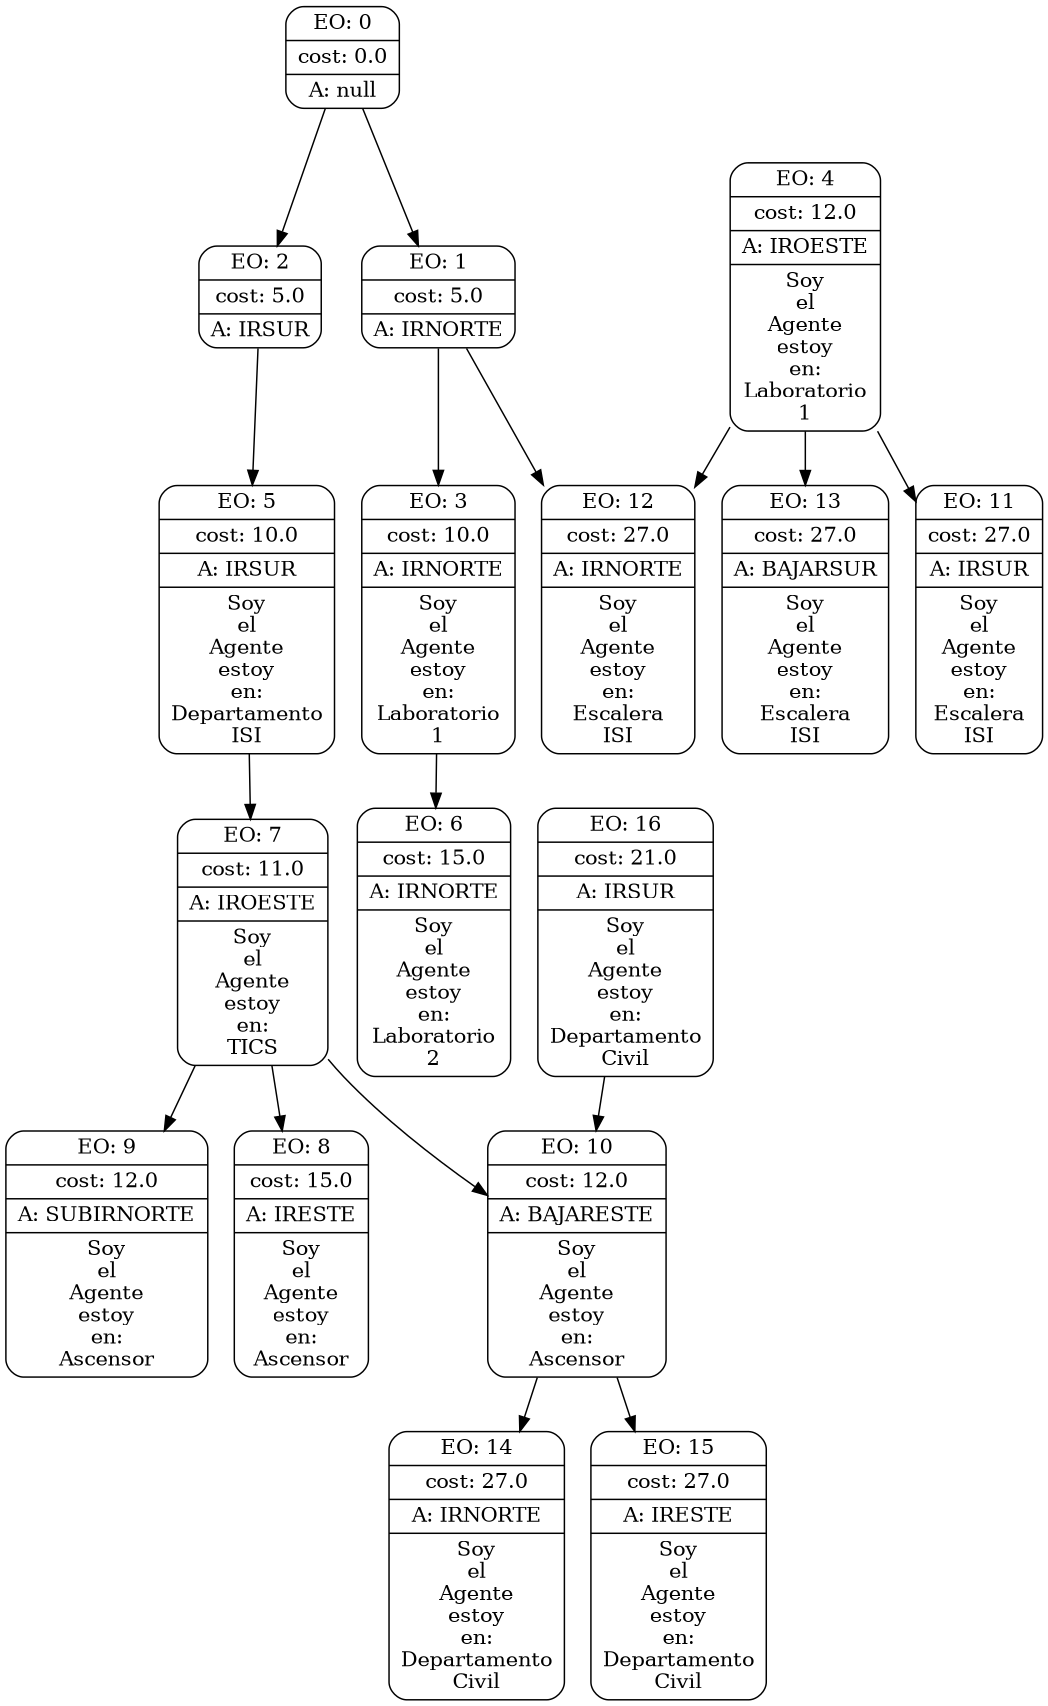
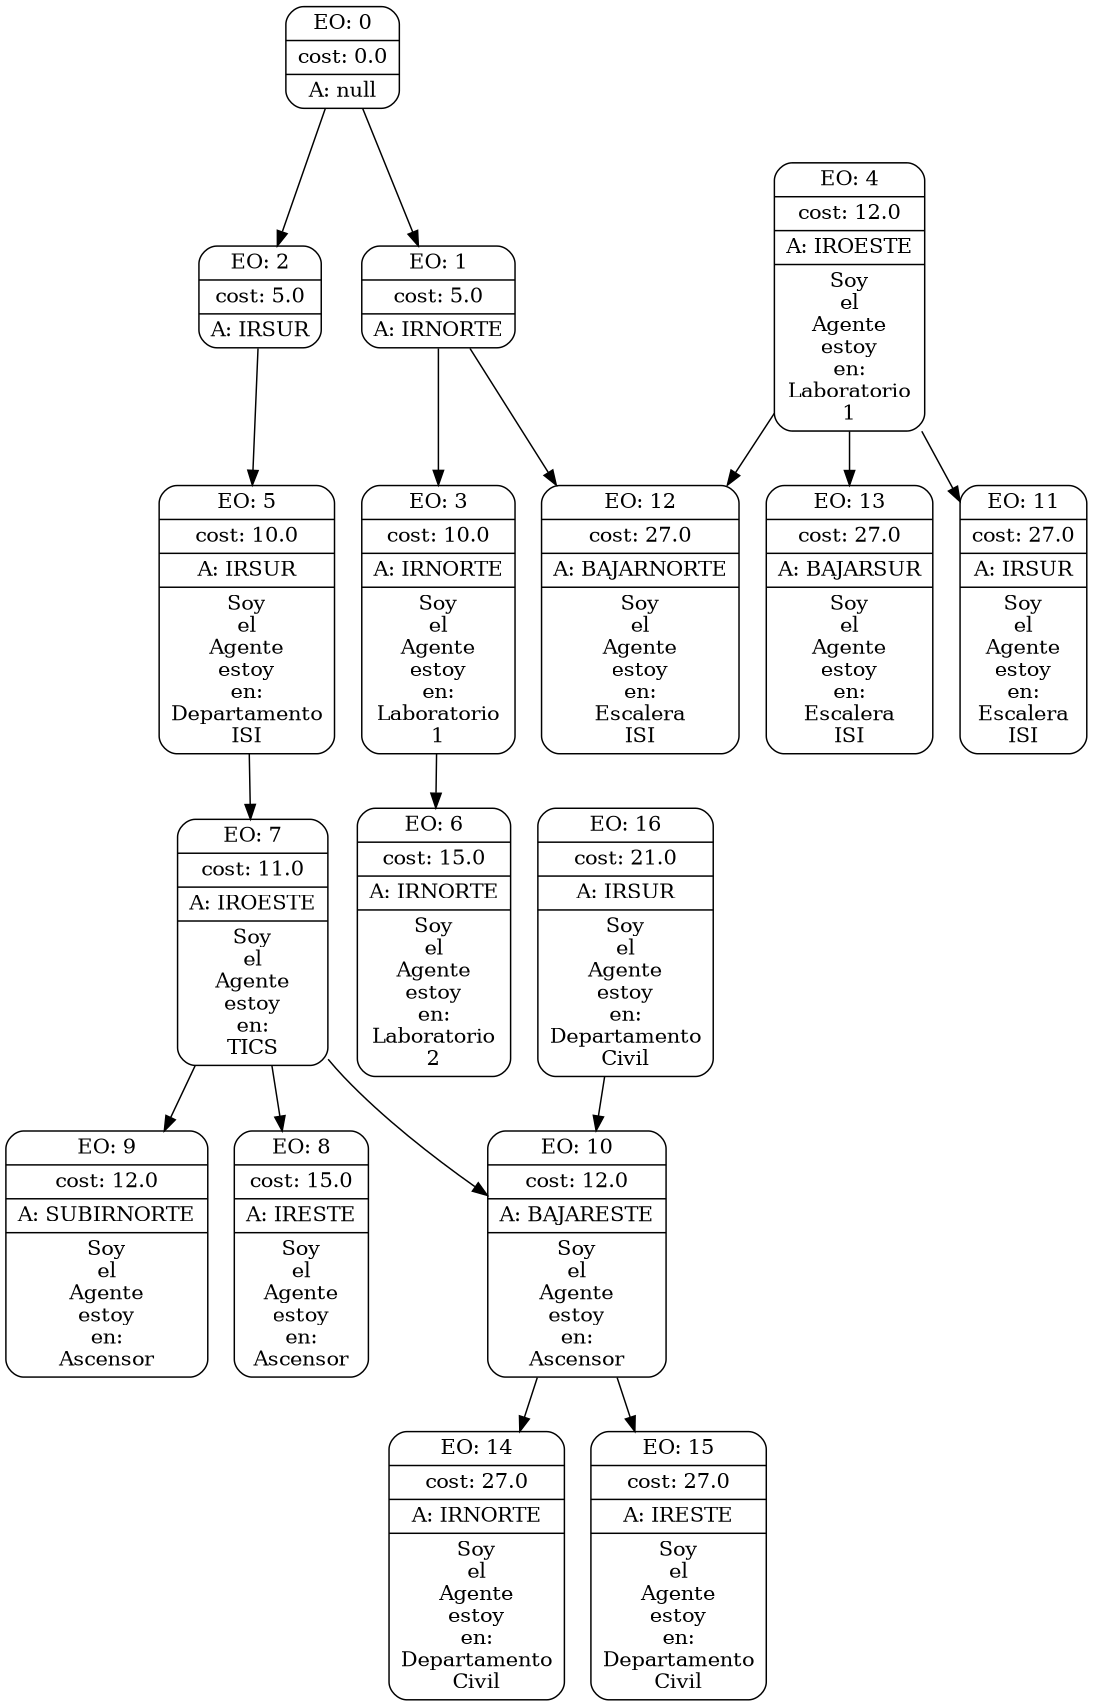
  digraph {
    node [shape=Mrecord]
    n1 [label="{EO: 0|cost: 0.0|A: null}"]
    n2 [label="{EO: 1|cost: 5.0|A: IRNORTE}"]
    n3 [label="{EO: 2|cost: 5.0|A: IRSUR}"]
    n4 [label="{EO: 3|cost: 10.0|A: IRNORTE|Soy\nel\nAgente\nestoy\nen:\nLaboratorio\n1}"]
-   n5 [label="{EO: 12|cost: 27.0|A: IRNORTE|Soy\nel\nAgente\nestoy\nen:\nEscalera\nISI}"]
+   n5 [label="{EO: 12|cost: 27.0|A: BAJARNORTE|Soy\nel\nAgente\nestoy\nen:\nEscalera\nISI}"]
    n6 [label="{EO: 5|cost: 10.0|A: IRSUR|Soy\nel\nAgente\nestoy\nen:\nDepartamento\nISI}"]
    n7 [label="{EO: 6|cost: 15.0|A: IRNORTE|Soy\nel\nAgente\nestoy\nen:\nLaboratorio\n2}"]
    n8 [label="{EO: 4|cost: 12.0|A: IROESTE|Soy\nel\nAgente\nestoy\nen:\nLaboratorio\n1}"]
    n9 [label="{EO: 11|cost: 27.0|A: IRSUR|Soy\nel\nAgente\nestoy\nen:\nEscalera\nISI}"]
    n10 [label="{EO: 13|cost: 27.0|A: BAJARSUR|Soy\nel\nAgente\nestoy\nen:\nEscalera\nISI}"]
    n11 [label="{EO: 7|cost: 11.0|A: IROESTE|Soy\nel\nAgente\nestoy\nen:\nTICS}"]
    n12 [label="{EO: 8|cost: 15.0|A: IRESTE|Soy\nel\nAgente\nestoy\nen:\nAscensor}"]
    n13 [label="{EO: 9|cost: 12.0|A: SUBIRNORTE|Soy\nel\nAgente\nestoy\nen:\nAscensor}"]
    n14 [label="{EO: 10|cost: 12.0|A: BAJARESTE|Soy\nel\nAgente\nestoy\nen:\nAscensor}"]
    n15 [label="{EO: 14|cost: 27.0|A: IRNORTE|Soy\nel\nAgente\nestoy\nen:\nDepartamento\nCivil}"]
    n16 [label="{EO: 15|cost: 27.0|A: IRESTE|Soy\nel\nAgente\nestoy\nen:\nDepartamento\nCivil}"]
    n17 [label="{EO: 16|cost: 21.0|A: IRSUR|Soy\nel\nAgente\nestoy\nen:\nDepartamento\nCivil}"]
    n1 -> n2
    n1 -> n3
    n2 -> n4
    n2 -> n5
    n3 -> n6
    n4 -> n7
    n6 -> n11
    n8 -> n5
    n8 -> n9
    n8 -> n10
    n11 -> n12
    n11 -> n13
    n11 -> n14
    n14 -> n15
    n14 -> n16
    n17 -> n14
  }
